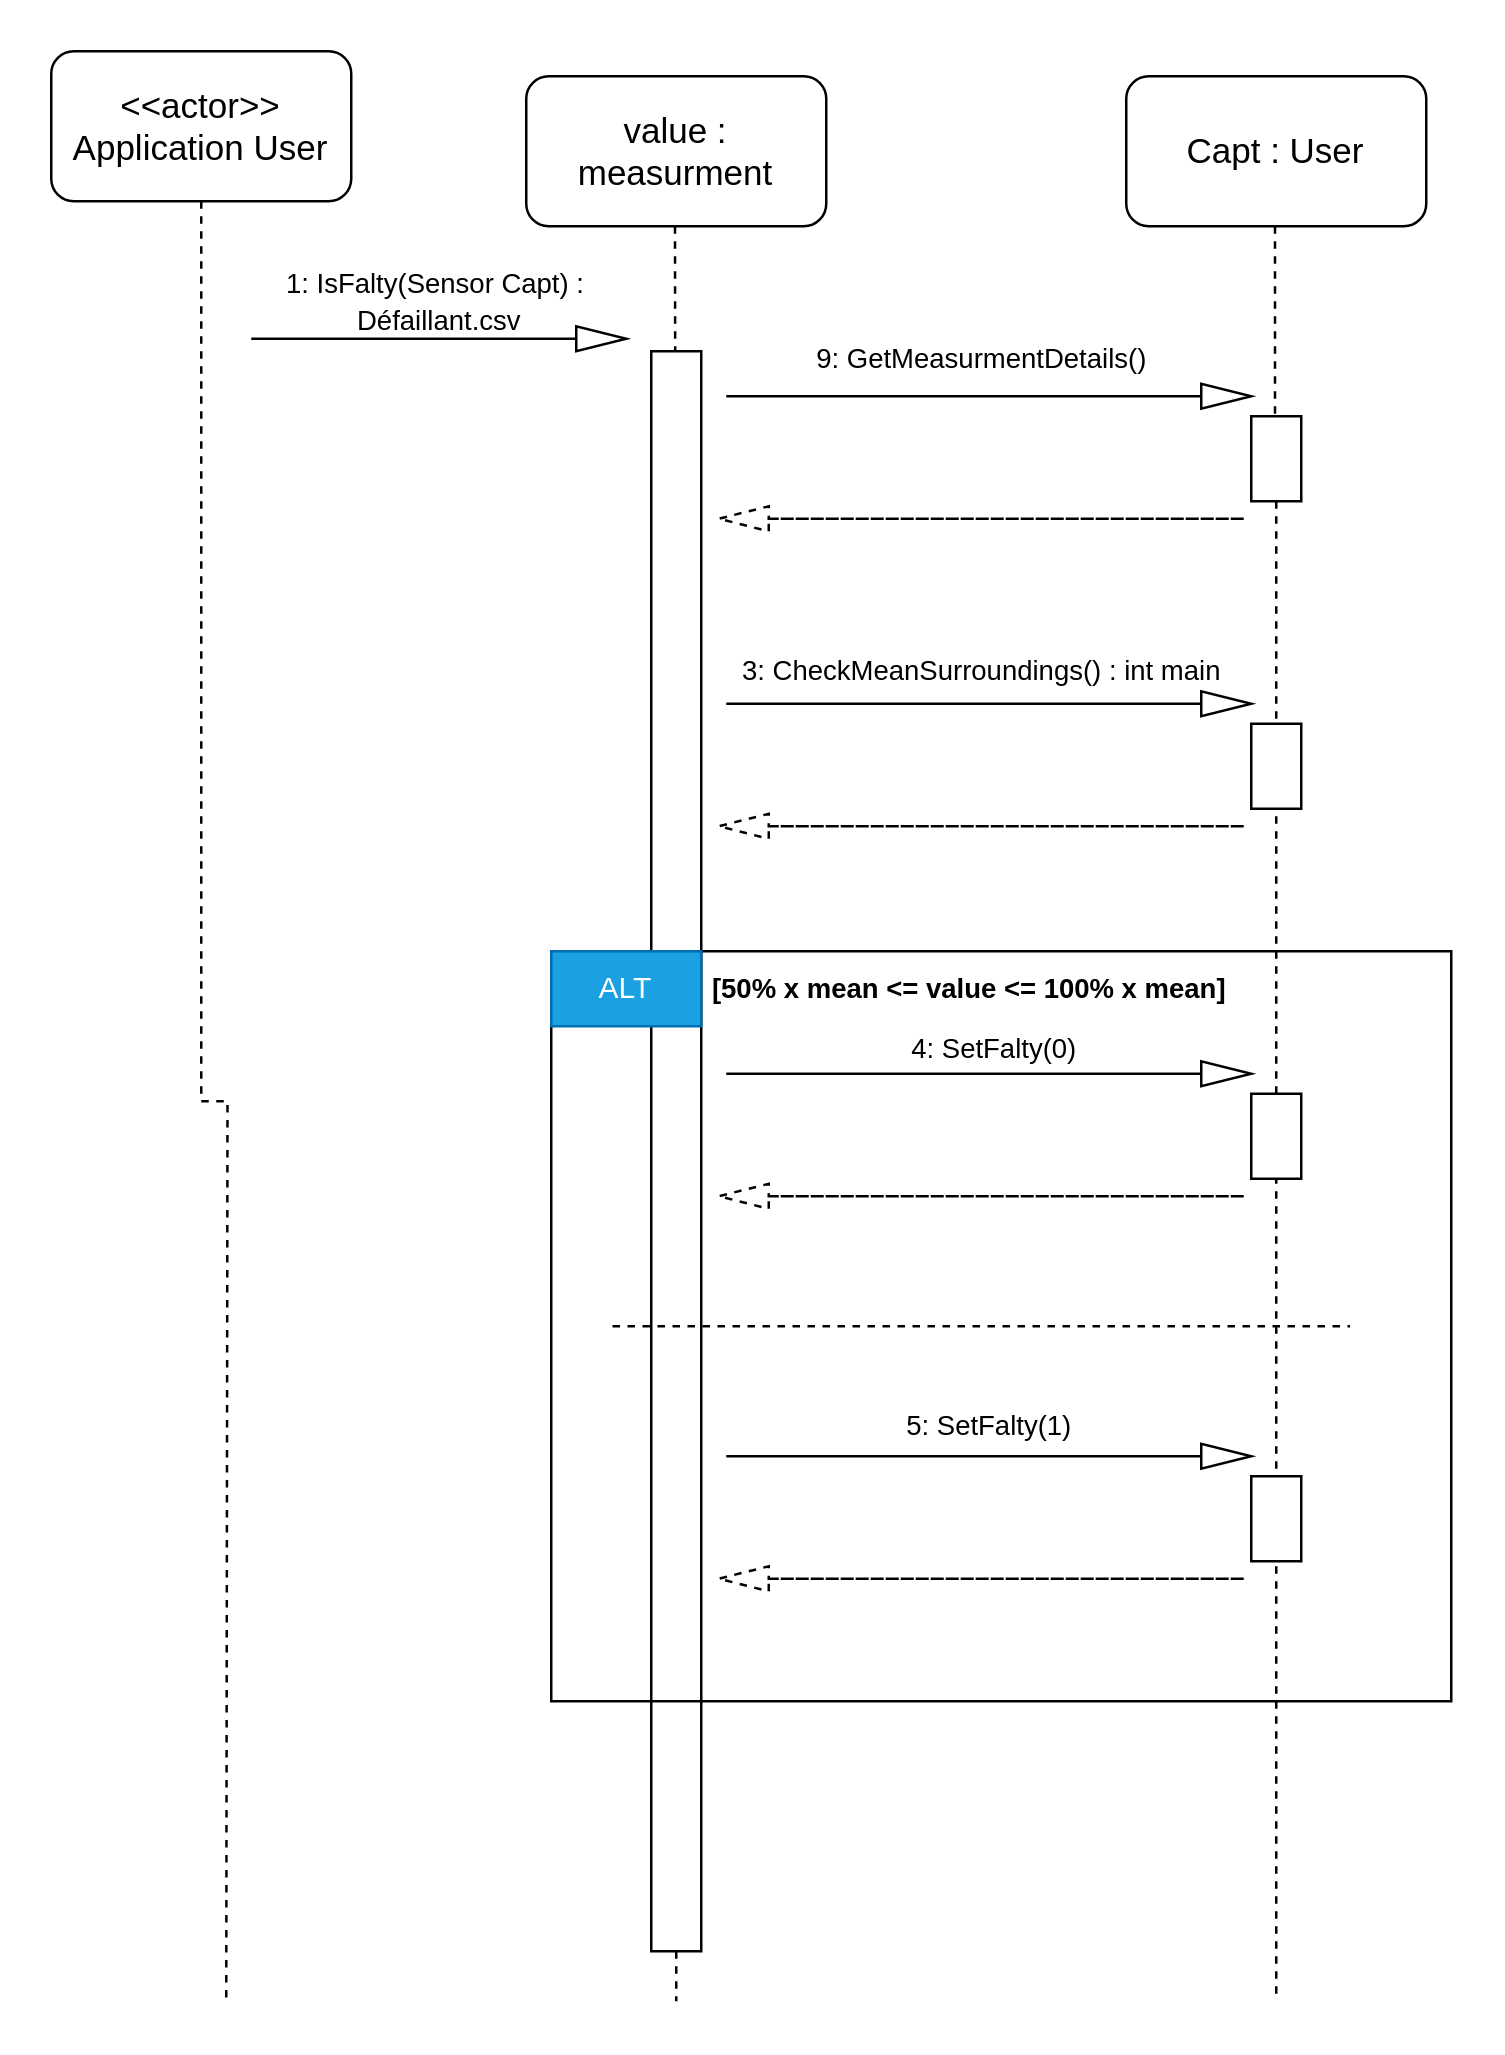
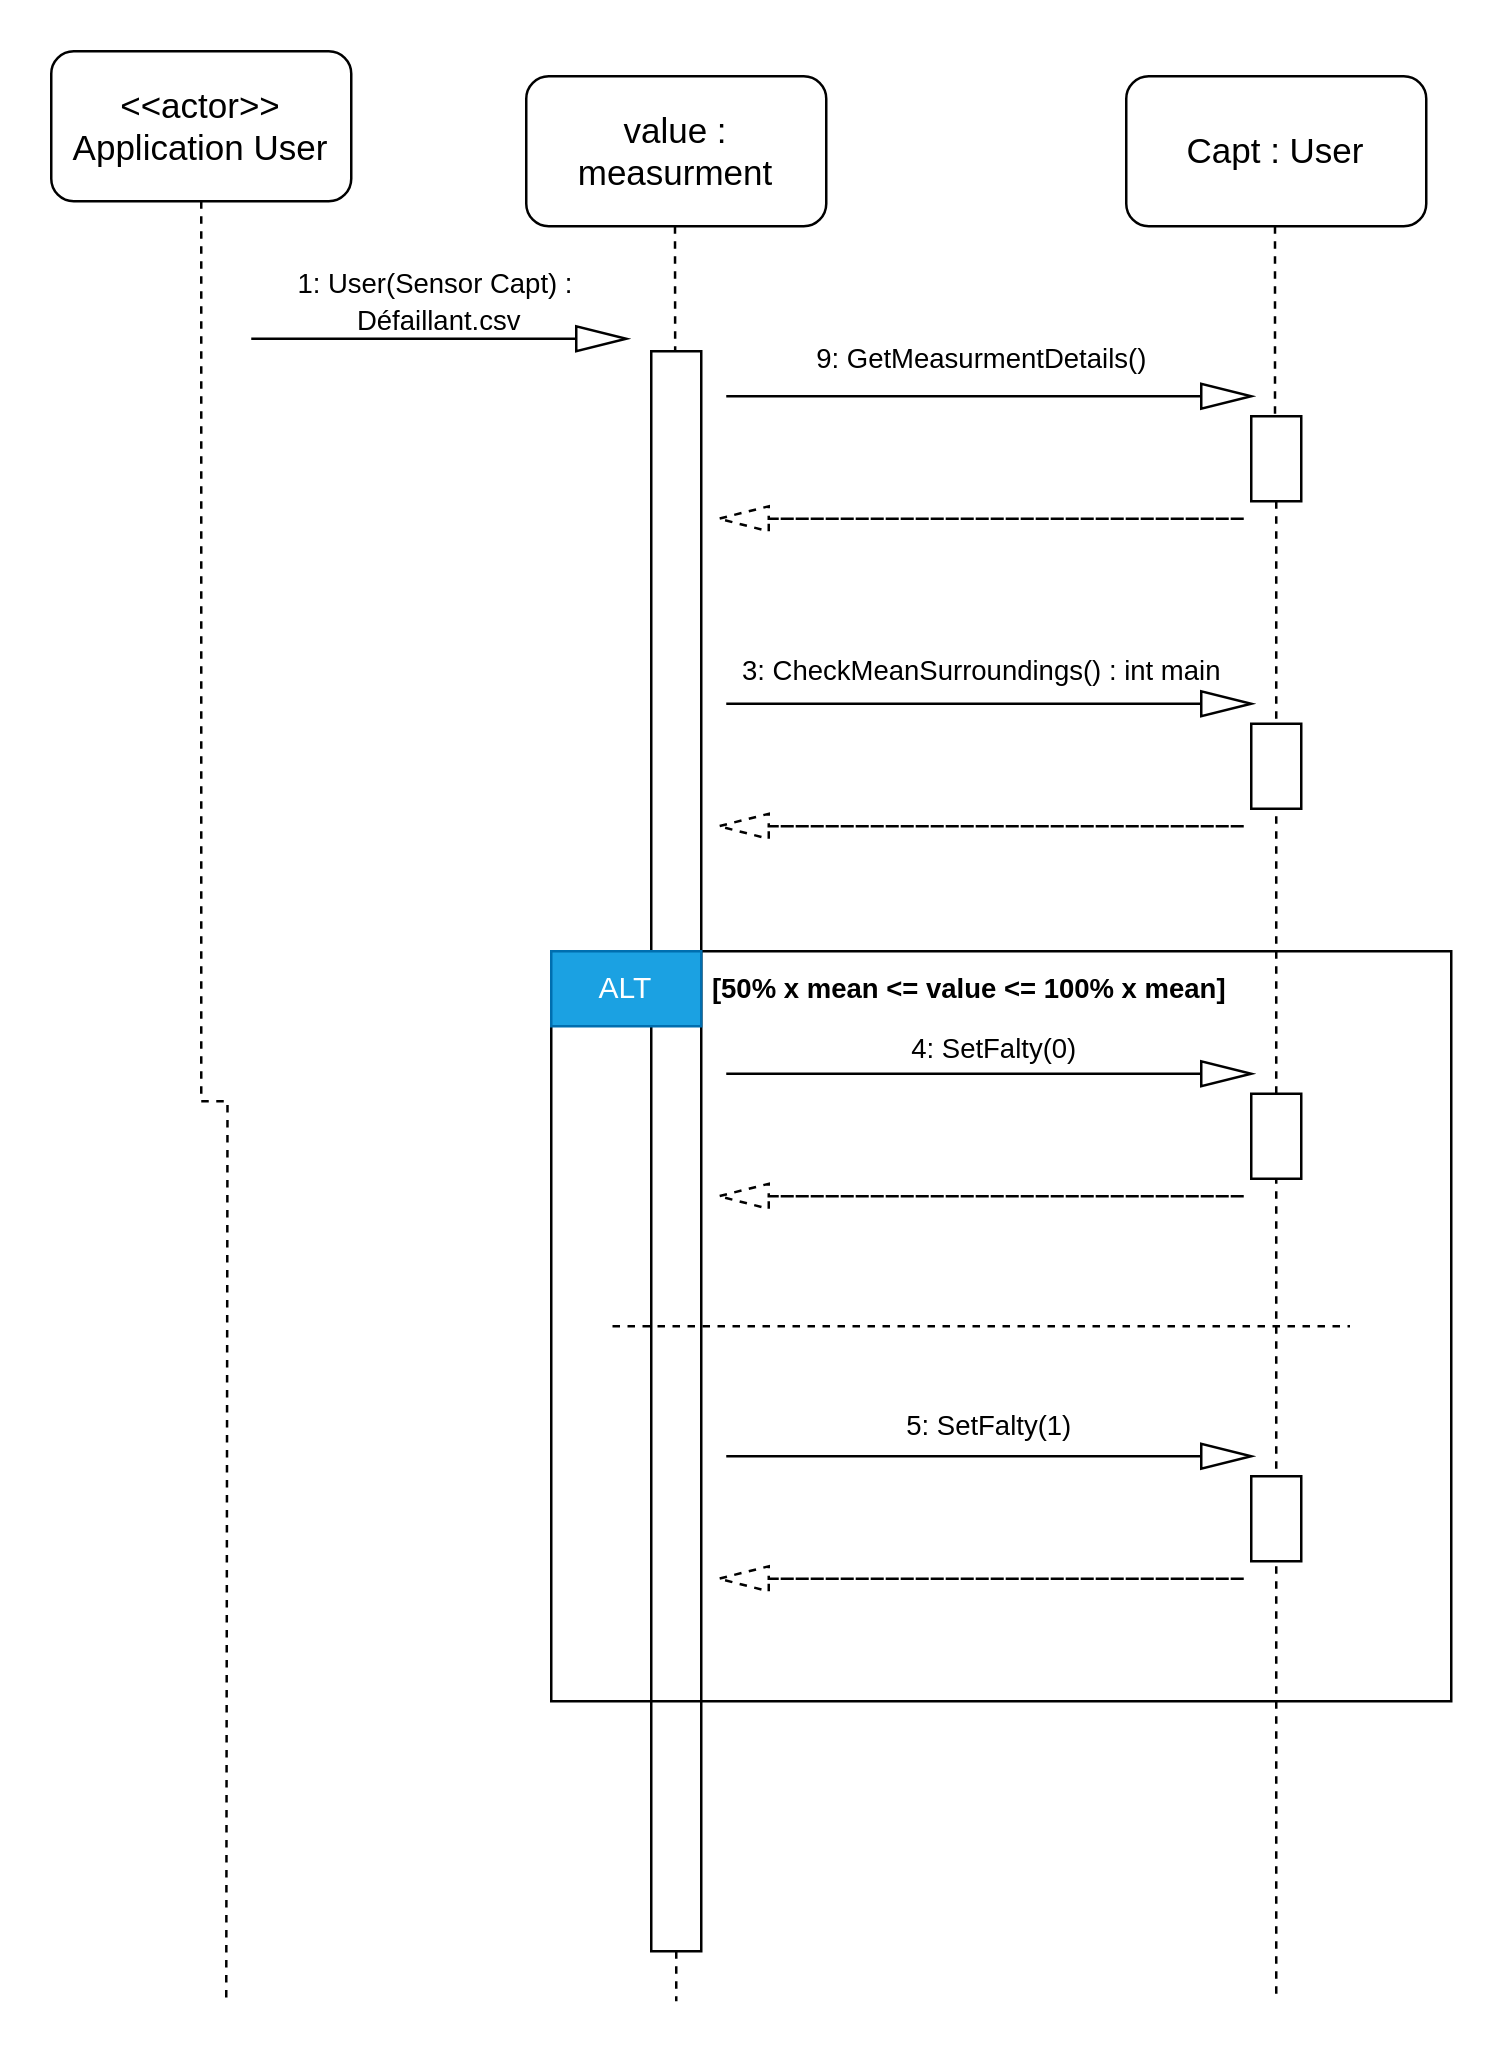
  <mxCell id="0" />
  <mxCell id="1" parent="0" />
  <mxCell id="2" style="edgeStyle=orthogonalEdgeStyle;rounded=0;orthogonalLoop=1;jettySize=auto;html=1;endArrow=none;endFill=0;dashed=1;" edge="1" parent="1" source="3"><mxGeometry relative="1" as="geometry"><mxPoint x="90" y="800" as="targetPoint" /></mxGeometry></mxCell>
  <mxCell id="3" value="&lt;font style=&quot;font-size: 14px;&quot;&gt;&amp;lt;&amp;lt;actor&amp;gt;&amp;gt;&lt;/font&gt;&lt;div&gt;&lt;font style=&quot;font-size: 14px;&quot;&gt;Application User&lt;/font&gt;&lt;/div&gt;" style="rounded=1;whiteSpace=wrap;html=1;strokeWidth=1;fillStyle=auto;" vertex="1" parent="1"><mxGeometry x="20" y="20" width="120" height="60" as="geometry" /></mxCell>
  <mxCell id="4" value="&lt;span style=&quot;font-size: 14px;&quot;&gt;value : measurment&lt;/span&gt;" style="rounded=1;whiteSpace=wrap;html=1;strokeWidth=1;fillStyle=auto;" vertex="1" parent="1"><mxGeometry x="210" y="30" width="120" height="60" as="geometry" /></mxCell>
  <mxCell id="5" value="&lt;span style=&quot;font-size: 14px;&quot;&gt;Capt : User&lt;/span&gt;" style="rounded=1;whiteSpace=wrap;html=1;strokeWidth=1;fillStyle=auto;" vertex="1" parent="1"><mxGeometry x="450" y="30" width="120" height="60" as="geometry" /></mxCell>
  <mxCell id="6" style="edgeStyle=orthogonalEdgeStyle;rounded=0;orthogonalLoop=1;jettySize=auto;html=1;endArrow=none;endFill=0;dashed=1;" edge="1" parent="1"><mxGeometry relative="1" as="geometry"><mxPoint x="270" y="800" as="targetPoint" /><mxPoint x="269.5" y="90" as="sourcePoint" /></mxGeometry></mxCell>
  <mxCell id="7" style="edgeStyle=orthogonalEdgeStyle;rounded=0;orthogonalLoop=1;jettySize=auto;html=1;endArrow=none;endFill=0;dashed=1;" edge="1" parent="1" source="12"><mxGeometry relative="1" as="geometry"><mxPoint x="510" y="800" as="targetPoint" /><mxPoint x="509.5" y="90" as="sourcePoint" /></mxGeometry></mxCell>
  <mxCell id="8" value="" style="rounded=0;whiteSpace=wrap;html=1;" vertex="1" parent="1"><mxGeometry x="260" y="140" width="20" height="640" as="geometry" /></mxCell>
  <mxCell id="9" value="" style="html=1;shadow=0;dashed=0;align=center;verticalAlign=middle;shape=mxgraph.arrows2.arrow;dy=1;dx=20;notch=0;" vertex="1" parent="1"><mxGeometry x="100" y="130" width="150" height="10" as="geometry" /></mxCell>
  <mxCell id="10" value="" style="html=1;shadow=0;dashed=0;align=center;verticalAlign=middle;shape=mxgraph.arrows2.arrow;dy=1;dx=20;notch=0;" vertex="1" parent="1"><mxGeometry x="290" y="153" width="210" height="10" as="geometry" /></mxCell>
  <mxCell id="11" value="" style="edgeStyle=orthogonalEdgeStyle;rounded=0;orthogonalLoop=1;jettySize=auto;html=1;endArrow=none;endFill=0;dashed=1;" edge="1" parent="1" target="12"><mxGeometry relative="1" as="geometry"><mxPoint x="510" y="500" as="targetPoint" /><mxPoint x="509.5" y="90" as="sourcePoint" /></mxGeometry></mxCell>
  <mxCell id="12" value="" style="rounded=0;whiteSpace=wrap;html=1;" vertex="1" parent="1"><mxGeometry x="500" y="166" width="20" height="34" as="geometry" /></mxCell>
  <mxCell id="13" value="" style="html=1;shadow=0;dashed=1;align=center;verticalAlign=middle;shape=mxgraph.arrows2.arrow;dy=1;dx=20;notch=0;rotation=-180;" vertex="1" parent="1"><mxGeometry x="287" y="202" width="210" height="10" as="geometry" /></mxCell>
  <mxCell id="14" value="" style="html=1;shadow=0;dashed=0;align=center;verticalAlign=middle;shape=mxgraph.arrows2.arrow;dy=1;dx=20;notch=0;" vertex="1" parent="1"><mxGeometry x="290" y="276" width="210" height="10" as="geometry" /></mxCell>
  <mxCell id="15" value="" style="rounded=0;whiteSpace=wrap;html=1;" vertex="1" parent="1"><mxGeometry x="500" y="289" width="20" height="34" as="geometry" /></mxCell>
  <mxCell id="16" value="" style="html=1;shadow=0;dashed=1;align=center;verticalAlign=middle;shape=mxgraph.arrows2.arrow;dy=1;dx=20;notch=0;rotation=-180;" vertex="1" parent="1"><mxGeometry x="287" y="325" width="210" height="10" as="geometry" /></mxCell>
  <mxCell id="17" value="" style="html=1;shadow=0;dashed=0;align=center;verticalAlign=middle;shape=mxgraph.arrows2.arrow;dy=1;dx=20;notch=0;" vertex="1" parent="1"><mxGeometry x="290" y="424" width="210" height="10" as="geometry" /></mxCell>
  <mxCell id="18" value="" style="rounded=0;whiteSpace=wrap;html=1;" vertex="1" parent="1"><mxGeometry x="500" y="437" width="20" height="34" as="geometry" /></mxCell>
  <mxCell id="19" value="" style="html=1;shadow=0;dashed=1;align=center;verticalAlign=middle;shape=mxgraph.arrows2.arrow;dy=1;dx=20;notch=0;rotation=-180;" vertex="1" parent="1"><mxGeometry x="287" y="473" width="210" height="10" as="geometry" /></mxCell>
  <mxCell id="20" value="" style="endArrow=none;dashed=1;html=1;rounded=0;" edge="1" parent="1"><mxGeometry width="50" height="50" relative="1" as="geometry"><mxPoint x="244.5" y="530" as="sourcePoint" /><mxPoint x="539.5" y="530" as="targetPoint" /></mxGeometry></mxCell>
  <mxCell id="21" value="" style="html=1;shadow=0;dashed=0;align=center;verticalAlign=middle;shape=mxgraph.arrows2.arrow;dy=1;dx=20;notch=0;" vertex="1" parent="1"><mxGeometry x="290" y="577" width="210" height="10" as="geometry" /></mxCell>
  <mxCell id="22" value="" style="rounded=0;whiteSpace=wrap;html=1;" vertex="1" parent="1"><mxGeometry x="500" y="590" width="20" height="34" as="geometry" /></mxCell>
  <mxCell id="23" value="" style="html=1;shadow=0;dashed=1;align=center;verticalAlign=middle;shape=mxgraph.arrows2.arrow;dy=1;dx=20;notch=0;rotation=-180;" vertex="1" parent="1"><mxGeometry x="287" y="626" width="210" height="10" as="geometry" /></mxCell>
- <mxCell id="24" value="&lt;font style=&quot;font-size: 11px;&quot;&gt;1: IsFalty(Sensor Capt) :&amp;nbsp;&lt;/font&gt;&lt;div&gt;&lt;font style=&quot;font-size: 11px;&quot;&gt;Défaillant.csv&lt;/font&gt;&lt;/div&gt;" style="text;html=1;align=center;verticalAlign=middle;resizable=0;points=[];autosize=1;strokeColor=none;fillColor=none;" vertex="1" parent="1"><mxGeometry x="100" y="100" width="150" height="40" as="geometry" /></mxCell>
+ <mxCell id="24" value="&lt;font style=&quot;font-size: 11px;&quot;&gt;1: User(Sensor Capt) :&amp;nbsp;&lt;/font&gt;&lt;div&gt;&lt;font style=&quot;font-size: 11px;&quot;&gt;Défaillant.csv&lt;/font&gt;&lt;/div&gt;" style="text;html=1;align=center;verticalAlign=middle;resizable=0;points=[];autosize=1;strokeColor=none;fillColor=none;" vertex="1" parent="1"><mxGeometry x="100" y="100" width="150" height="40" as="geometry" /></mxCell>
  <mxCell id="25" value="&lt;font style=&quot;font-size: 11px;&quot;&gt;9: GetMeasurmentDetails()&lt;/font&gt;" style="text;html=1;align=center;verticalAlign=middle;resizable=0;points=[];autosize=1;strokeColor=none;fillColor=none;" vertex="1" parent="1"><mxGeometry x="312" y="128" width="160" height="30" as="geometry" /></mxCell>
  <mxCell id="26" value="&lt;font style=&quot;font-size: 11px;&quot;&gt;3: CheckMeanSurroundings() : int main&lt;/font&gt;" style="text;html=1;align=center;verticalAlign=middle;resizable=0;points=[];autosize=1;strokeColor=none;fillColor=none;" vertex="1" parent="1"><mxGeometry x="282" y="253" width="220" height="30" as="geometry" /></mxCell>
  <mxCell id="27" value="" style="rounded=0;whiteSpace=wrap;html=1;fillColor=none;" vertex="1" parent="1"><mxGeometry x="220" y="380" width="360" height="300" as="geometry" /></mxCell>
  <mxCell id="28" value="ALT" style="rounded=0;whiteSpace=wrap;html=1;fillColor=#1ba1e2;fontColor=#ffffff;strokeColor=#006EAF;" vertex="1" parent="1"><mxGeometry x="220" y="380" width="60" height="30" as="geometry" /></mxCell>
  <mxCell id="29" value="&lt;font style=&quot;font-size: 11px;&quot;&gt;4: SetFalty(0)&lt;/font&gt;&lt;span style=&quot;color: rgba(0, 0, 0, 0); font-family: monospace; font-size: 0px; text-align: start;&quot;&gt;%3CmxGraphModel%3E%3Croot%3E%3CmxCell%20id%3D%220%22%2F%3E%3CmxCell%20id%3D%221%22%20parent%3D%220%22%2F%3E%3CmxCell%20id%3D%222%22%20value%3D%22%26lt%3Bfont%20style%3D%26quot%3Bfont-size%3A%2011px%3B%26quot%3B%26gt%3B4%3A%20SetFalty(0)%3A%20int%20mean%26lt%3B%2Ffont%26gt%3B%22%20style%3D%22text%3Bhtml%3D1%3Balign%3Dcenter%3BverticalAlign%3Dmiddle%3Bresizable%3D0%3Bpoints%3D%5B%5D%3Bautosize%3D1%3BstrokeColor%3Dnone%3BfillColor%3Dnone%3B%22%20vertex%3D%221%22%20parent%3D%221%22%3E%3CmxGeometry%20x%3D%22397%22%20y%3D%22454%22%20width%3D%22140%22%20height%3D%2230%22%20as%3D%22geometry%22%2F%3E%3C%2FmxCell%3E%3C%2Froot%3E%3C%2FmxGraphModel%3E&lt;/span&gt;" style="text;html=1;align=center;verticalAlign=middle;resizable=0;points=[];autosize=1;strokeColor=none;fillColor=none;" vertex="1" parent="1"><mxGeometry x="352" y="404" width="90" height="30" as="geometry" /></mxCell>
  <mxCell id="30" value="&lt;font style=&quot;font-size: 11px;&quot;&gt;5: SetFalty(1)&lt;/font&gt;&lt;span style=&quot;color: rgba(0, 0, 0, 0); font-family: monospace; font-size: 0px; text-align: start;&quot;&gt;%3CmxGraphModel%3E%3Croot%3E%3CmxCell%20id%3D%220%22%2F%3E%3CmxCell%20id%3D%221%22%20parent%3D%220%22%2F%3E%3CmxCell%20id%3D%222%22%20value%3D%22%26lt%3Bfont%20style%3D%26quot%3Bfont-size%3A%2011px%3B%26quot%3B%26gt%3B4%3A%20SetFalty(0)%3A%20int%20mean%26lt%3B%2Ffont%26gt%3B%22%20style%3D%22text%3Bhtml%3D1%3Balign%3Dcenter%3BverticalAlign%3Dmiddle%3Bresizable%3D0%3Bpoints%3D%5B%5D%3Bautosize%3D1%3BstrokeColor%3Dnone%3BfillColor%3Dnone%3B%22%20vertex%3D%221%22%20parent%3D%221%22%3E%3CmxGeometry%20x%3D%22397%22%20y%3D%22454%22%20width%3D%22140%22%20height%3D%2230%22%20as%3D%22geometry%22%2F%3E%3C%2FmxCell%3E%3C%2Froot%3E%3C%2FmxGraphModel%3E&lt;/span&gt;" style="text;html=1;align=center;verticalAlign=middle;resizable=0;points=[];autosize=1;strokeColor=none;fillColor=none;" vertex="1" parent="1"><mxGeometry x="350" y="555" width="90" height="30" as="geometry" /></mxCell>
  <mxCell id="31" value="&lt;span style=&quot;font-size: 11px;&quot;&gt;[50% x mean &amp;lt;= value &amp;lt;= 100% x mean]&lt;/span&gt;" style="text;html=1;align=center;verticalAlign=middle;resizable=0;points=[];autosize=1;strokeColor=none;fillColor=none;fontStyle=1" vertex="1" parent="1"><mxGeometry x="277" y="380" width="220" height="30" as="geometry" /></mxCell>
